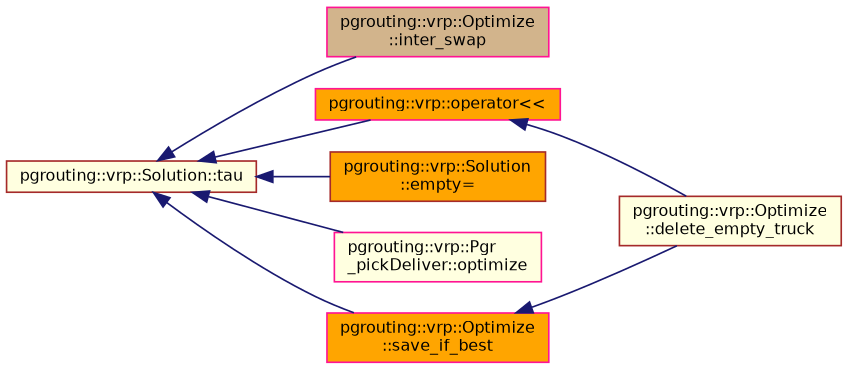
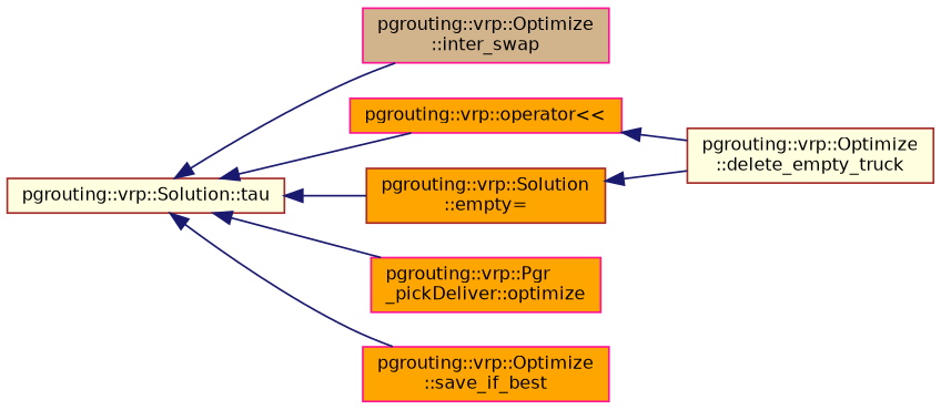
  digraph {
    rankdir=LR
    node [color=deeppink fillcolor=orange fontname=Helvetica fontsize=10 shape=record style=filled]
    edge [color=midnightblue dir=back fontname=Helvetica fontsize=10 labelfontname=Helvetica labelfontsize=10 style=solid]
    n1 [color=brown fillcolor=lightyellow fontcolor=black height=0.2 label="pgrouting::vrp::Solution::tau" width=0.4]
    n2 [fillcolor=tan height=0.2 label="pgrouting::vrp::Optimize\l::inter_swap" width=0.4]
    n3 [height=0.2 label="pgrouting::vrp::operator\<\<" width=0.4]
    n4 [color=brown height=0.2 label="pgrouting::vrp::Solution\l::empty=" width=0.4]
-   n5 [fillcolor=lightyellow height=0.2 label="pgrouting::vrp::Pgr\l_pickDeliver::optimize" width=0.4]
+   n5 [height=0.2 label="pgrouting::vrp::Pgr\l_pickDeliver::optimize" width=0.4]
    n6 [height=0.2 label="pgrouting::vrp::Optimize\l::save_if_best" width=0.4]
    n7 [color=brown fillcolor=lightyellow height=0.2 label="pgrouting::vrp::Optimize\l::delete_empty_truck" width=0.4]
    n1 -> n2
    n1 -> n3
    n1 -> n4
    n1 -> n5
    n1 -> n6
    n3 -> n7
-   n6 -> n7
+   n4 -> n7
  }
